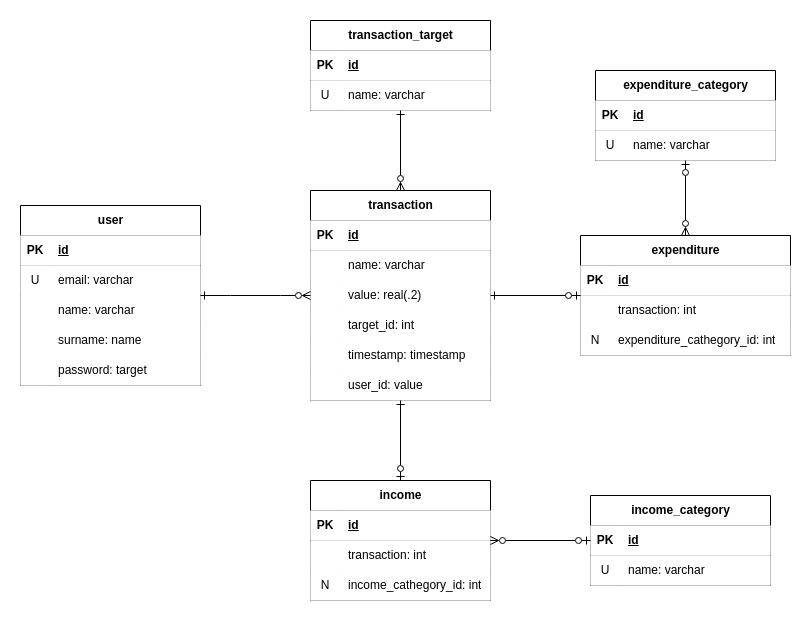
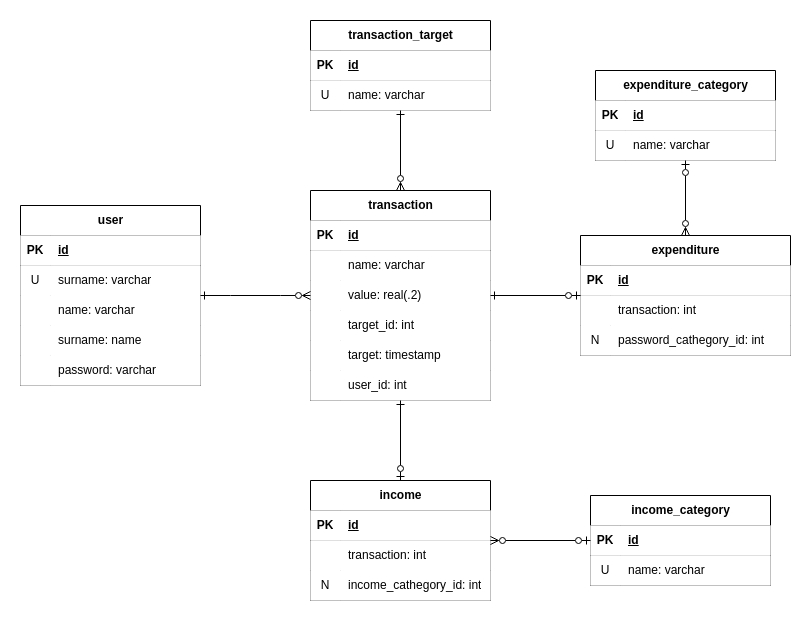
  <mxCell id="0" />
  <mxCell id="1" parent="0" />
  <mxCell id="2" value="user" style="shape=table;startSize=30;container=1;collapsible=1;childLayout=tableLayout;fixedRows=1;rowLines=0;fontStyle=1;align=center;resizeLast=1;html=1;" vertex="1" parent="1"><mxGeometry x="20" y="205" width="180" height="180" as="geometry" /></mxCell>
  <mxCell id="3" value="" style="shape=tableRow;horizontal=0;startSize=0;swimlaneHead=0;swimlaneBody=0;collapsible=0;dropTarget=0;points=[[0,0.5],[1,0.5]];portConstraint=eastwest;top=0;left=0;right=0;bottom=1;" vertex="1" parent="2"><mxGeometry y="30" width="180" height="30" as="geometry" /></mxCell>
  <mxCell id="4" value="PK" style="shape=partialRectangle;connectable=0;top=0;left=0;bottom=0;right=0;fontStyle=1;overflow=hidden;whiteSpace=wrap;html=1;" vertex="1" parent="3"><mxGeometry width="30" height="30" as="geometry"><mxRectangle width="30" height="30" as="alternateBounds" /></mxGeometry></mxCell>
  <mxCell id="5" value="id" style="shape=partialRectangle;connectable=0;top=0;left=0;bottom=0;right=0;align=left;spacingLeft=6;fontStyle=5;overflow=hidden;whiteSpace=wrap;html=1;" vertex="1" parent="3"><mxGeometry x="30" width="150" height="30" as="geometry"><mxRectangle width="150" height="30" as="alternateBounds" /></mxGeometry></mxCell>
  <mxCell id="6" value="" style="shape=tableRow;horizontal=0;startSize=0;swimlaneHead=0;swimlaneBody=0;collapsible=0;dropTarget=0;points=[[0,0.5],[1,0.5]];portConstraint=eastwest;top=0;left=0;right=0;bottom=0;" vertex="1" parent="2"><mxGeometry y="60" width="180" height="30" as="geometry" /></mxCell>
  <mxCell id="7" value="U" style="shape=partialRectangle;connectable=0;top=0;left=0;bottom=0;right=0;editable=1;overflow=hidden;whiteSpace=wrap;html=1;" vertex="1" parent="6"><mxGeometry width="30" height="30" as="geometry"><mxRectangle width="30" height="30" as="alternateBounds" /></mxGeometry></mxCell>
- <mxCell id="8" value="email: varchar" style="shape=partialRectangle;connectable=0;top=0;left=0;bottom=0;right=0;align=left;spacingLeft=6;overflow=hidden;whiteSpace=wrap;html=1;" vertex="1" parent="6"><mxGeometry x="30" width="150" height="30" as="geometry"><mxRectangle width="150" height="30" as="alternateBounds" /></mxGeometry></mxCell>
+ <mxCell id="8" value="surname: varchar" style="shape=partialRectangle;connectable=0;top=0;left=0;bottom=0;right=0;align=left;spacingLeft=6;overflow=hidden;whiteSpace=wrap;html=1;" vertex="1" parent="6"><mxGeometry x="30" width="150" height="30" as="geometry"><mxRectangle width="150" height="30" as="alternateBounds" /></mxGeometry></mxCell>
  <mxCell id="9" value="" style="shape=tableRow;horizontal=0;startSize=0;swimlaneHead=0;swimlaneBody=0;collapsible=0;dropTarget=0;points=[[0,0.5],[1,0.5]];portConstraint=eastwest;top=0;left=0;right=0;bottom=0;" vertex="1" parent="2"><mxGeometry y="90" width="180" height="30" as="geometry" /></mxCell>
  <mxCell id="10" value="" style="shape=partialRectangle;connectable=0;top=0;left=0;bottom=0;right=0;editable=1;overflow=hidden;whiteSpace=wrap;html=1;" vertex="1" parent="9"><mxGeometry width="30" height="30" as="geometry"><mxRectangle width="30" height="30" as="alternateBounds" /></mxGeometry></mxCell>
  <mxCell id="11" value="name: varchar" style="shape=partialRectangle;connectable=0;top=0;left=0;bottom=0;right=0;align=left;spacingLeft=6;overflow=hidden;whiteSpace=wrap;html=1;" vertex="1" parent="9"><mxGeometry x="30" width="150" height="30" as="geometry"><mxRectangle width="150" height="30" as="alternateBounds" /></mxGeometry></mxCell>
  <mxCell id="12" value="" style="shape=tableRow;horizontal=0;startSize=0;swimlaneHead=0;swimlaneBody=0;collapsible=0;dropTarget=0;points=[[0,0.5],[1,0.5]];portConstraint=eastwest;top=0;left=0;right=0;bottom=0;" vertex="1" parent="2"><mxGeometry y="120" width="180" height="30" as="geometry" /></mxCell>
  <mxCell id="13" value="" style="shape=partialRectangle;connectable=0;top=0;left=0;bottom=0;right=0;editable=1;overflow=hidden;whiteSpace=wrap;html=1;" vertex="1" parent="12"><mxGeometry width="30" height="30" as="geometry"><mxRectangle width="30" height="30" as="alternateBounds" /></mxGeometry></mxCell>
  <mxCell id="14" value="surname: name" style="shape=partialRectangle;connectable=0;top=0;left=0;bottom=0;right=0;align=left;spacingLeft=6;overflow=hidden;whiteSpace=wrap;html=1;" vertex="1" parent="12"><mxGeometry x="30" width="150" height="30" as="geometry"><mxRectangle width="150" height="30" as="alternateBounds" /></mxGeometry></mxCell>
  <mxCell id="15" value="" style="shape=tableRow;horizontal=0;startSize=0;swimlaneHead=0;swimlaneBody=0;collapsible=0;dropTarget=0;points=[[0,0.5],[1,0.5]];portConstraint=eastwest;top=0;left=0;right=0;bottom=0;" vertex="1" parent="2"><mxGeometry y="150" width="180" height="30" as="geometry" /></mxCell>
  <mxCell id="16" value="" style="shape=partialRectangle;connectable=0;top=0;left=0;bottom=0;right=0;editable=1;overflow=hidden;whiteSpace=wrap;html=1;" vertex="1" parent="15"><mxGeometry width="30" height="30" as="geometry"><mxRectangle width="30" height="30" as="alternateBounds" /></mxGeometry></mxCell>
- <mxCell id="17" value="password: target" style="shape=partialRectangle;connectable=0;top=0;left=0;bottom=0;right=0;align=left;spacingLeft=6;overflow=hidden;whiteSpace=wrap;html=1;" vertex="1" parent="15"><mxGeometry x="30" width="150" height="30" as="geometry"><mxRectangle width="150" height="30" as="alternateBounds" /></mxGeometry></mxCell>
+ <mxCell id="17" value="password: varchar" style="shape=partialRectangle;connectable=0;top=0;left=0;bottom=0;right=0;align=left;spacingLeft=6;overflow=hidden;whiteSpace=wrap;html=1;" vertex="1" parent="15"><mxGeometry x="30" width="150" height="30" as="geometry"><mxRectangle width="150" height="30" as="alternateBounds" /></mxGeometry></mxCell>
  <mxCell id="18" value="transaction" style="shape=table;startSize=30;container=1;collapsible=1;childLayout=tableLayout;fixedRows=1;rowLines=0;fontStyle=1;align=center;resizeLast=1;html=1;" vertex="1" parent="1"><mxGeometry x="310" y="190" width="180" height="210" as="geometry" /></mxCell>
  <mxCell id="19" value="" style="shape=tableRow;horizontal=0;startSize=0;swimlaneHead=0;swimlaneBody=0;collapsible=0;dropTarget=0;points=[[0,0.5],[1,0.5]];portConstraint=eastwest;top=0;left=0;right=0;bottom=1;" vertex="1" parent="18"><mxGeometry y="30" width="180" height="30" as="geometry" /></mxCell>
  <mxCell id="20" value="PK" style="shape=partialRectangle;connectable=0;top=0;left=0;bottom=0;right=0;fontStyle=1;overflow=hidden;whiteSpace=wrap;html=1;" vertex="1" parent="19"><mxGeometry width="30" height="30" as="geometry"><mxRectangle width="30" height="30" as="alternateBounds" /></mxGeometry></mxCell>
  <mxCell id="21" value="id" style="shape=partialRectangle;connectable=0;top=0;left=0;bottom=0;right=0;align=left;spacingLeft=6;fontStyle=5;overflow=hidden;whiteSpace=wrap;html=1;" vertex="1" parent="19"><mxGeometry x="30" width="150" height="30" as="geometry"><mxRectangle width="150" height="30" as="alternateBounds" /></mxGeometry></mxCell>
  <mxCell id="22" value="" style="shape=tableRow;horizontal=0;startSize=0;swimlaneHead=0;swimlaneBody=0;collapsible=0;dropTarget=0;points=[[0,0.5],[1,0.5]];portConstraint=eastwest;top=0;left=0;right=0;bottom=0;" vertex="1" parent="18"><mxGeometry y="60" width="180" height="30" as="geometry" /></mxCell>
  <mxCell id="23" value="" style="shape=partialRectangle;connectable=0;top=0;left=0;bottom=0;right=0;editable=1;overflow=hidden;whiteSpace=wrap;html=1;" vertex="1" parent="22"><mxGeometry width="30" height="30" as="geometry"><mxRectangle width="30" height="30" as="alternateBounds" /></mxGeometry></mxCell>
  <mxCell id="24" value="name: varchar" style="shape=partialRectangle;connectable=0;top=0;left=0;bottom=0;right=0;align=left;spacingLeft=6;overflow=hidden;whiteSpace=wrap;html=1;" vertex="1" parent="22"><mxGeometry x="30" width="150" height="30" as="geometry"><mxRectangle width="150" height="30" as="alternateBounds" /></mxGeometry></mxCell>
  <mxCell id="25" value="" style="shape=tableRow;horizontal=0;startSize=0;swimlaneHead=0;swimlaneBody=0;collapsible=0;dropTarget=0;points=[[0,0.5],[1,0.5]];portConstraint=eastwest;top=0;left=0;right=0;bottom=0;" vertex="1" parent="18"><mxGeometry y="90" width="180" height="30" as="geometry" /></mxCell>
  <mxCell id="26" value="" style="shape=partialRectangle;connectable=0;top=0;left=0;bottom=0;right=0;editable=1;overflow=hidden;whiteSpace=wrap;html=1;" vertex="1" parent="25"><mxGeometry width="30" height="30" as="geometry"><mxRectangle width="30" height="30" as="alternateBounds" /></mxGeometry></mxCell>
  <mxCell id="27" value="value: real(.2)" style="shape=partialRectangle;connectable=0;top=0;left=0;bottom=0;right=0;align=left;spacingLeft=6;overflow=hidden;whiteSpace=wrap;html=1;" vertex="1" parent="25"><mxGeometry x="30" width="150" height="30" as="geometry"><mxRectangle width="150" height="30" as="alternateBounds" /></mxGeometry></mxCell>
  <mxCell id="28" value="" style="shape=tableRow;horizontal=0;startSize=0;swimlaneHead=0;swimlaneBody=0;collapsible=0;dropTarget=0;points=[[0,0.5],[1,0.5]];portConstraint=eastwest;top=0;left=0;right=0;bottom=0;" vertex="1" parent="18"><mxGeometry y="120" width="180" height="30" as="geometry" /></mxCell>
  <mxCell id="29" value="" style="shape=partialRectangle;connectable=0;top=0;left=0;bottom=0;right=0;editable=1;overflow=hidden;whiteSpace=wrap;html=1;" vertex="1" parent="28"><mxGeometry width="30" height="30" as="geometry"><mxRectangle width="30" height="30" as="alternateBounds" /></mxGeometry></mxCell>
  <mxCell id="30" value="target_id: int" style="shape=partialRectangle;connectable=0;top=0;left=0;bottom=0;right=0;align=left;spacingLeft=6;overflow=hidden;whiteSpace=wrap;html=1;" vertex="1" parent="28"><mxGeometry x="30" width="150" height="30" as="geometry"><mxRectangle width="150" height="30" as="alternateBounds" /></mxGeometry></mxCell>
  <mxCell id="31" value="" style="shape=tableRow;horizontal=0;startSize=0;swimlaneHead=0;swimlaneBody=0;collapsible=0;dropTarget=0;points=[[0,0.5],[1,0.5]];portConstraint=eastwest;top=0;left=0;right=0;bottom=0;" vertex="1" parent="18"><mxGeometry y="150" width="180" height="30" as="geometry" /></mxCell>
  <mxCell id="32" value="" style="shape=partialRectangle;connectable=0;top=0;left=0;bottom=0;right=0;editable=1;overflow=hidden;whiteSpace=wrap;html=1;" vertex="1" parent="31"><mxGeometry width="30" height="30" as="geometry"><mxRectangle width="30" height="30" as="alternateBounds" /></mxGeometry></mxCell>
- <mxCell id="33" value="timestamp: timestamp" style="shape=partialRectangle;connectable=0;top=0;left=0;bottom=0;right=0;align=left;spacingLeft=6;overflow=hidden;whiteSpace=wrap;html=1;" vertex="1" parent="31"><mxGeometry x="30" width="150" height="30" as="geometry"><mxRectangle width="150" height="30" as="alternateBounds" /></mxGeometry></mxCell>
+ <mxCell id="33" value="target: timestamp" style="shape=partialRectangle;connectable=0;top=0;left=0;bottom=0;right=0;align=left;spacingLeft=6;overflow=hidden;whiteSpace=wrap;html=1;" vertex="1" parent="31"><mxGeometry x="30" width="150" height="30" as="geometry"><mxRectangle width="150" height="30" as="alternateBounds" /></mxGeometry></mxCell>
  <mxCell id="34" value="" style="shape=tableRow;horizontal=0;startSize=0;swimlaneHead=0;swimlaneBody=0;collapsible=0;dropTarget=0;points=[[0,0.5],[1,0.5]];portConstraint=eastwest;top=0;left=0;right=0;bottom=0;" vertex="1" parent="18"><mxGeometry y="180" width="180" height="30" as="geometry" /></mxCell>
  <mxCell id="35" value="" style="shape=partialRectangle;connectable=0;top=0;left=0;bottom=0;right=0;editable=1;overflow=hidden;whiteSpace=wrap;html=1;" vertex="1" parent="34"><mxGeometry width="30" height="30" as="geometry"><mxRectangle width="30" height="30" as="alternateBounds" /></mxGeometry></mxCell>
- <mxCell id="36" value="user_id: value" style="shape=partialRectangle;connectable=0;top=0;left=0;bottom=0;right=0;align=left;spacingLeft=6;overflow=hidden;whiteSpace=wrap;html=1;" vertex="1" parent="34"><mxGeometry x="30" width="150" height="30" as="geometry"><mxRectangle width="150" height="30" as="alternateBounds" /></mxGeometry></mxCell>
+ <mxCell id="36" value="user_id: int" style="shape=partialRectangle;connectable=0;top=0;left=0;bottom=0;right=0;align=left;spacingLeft=6;overflow=hidden;whiteSpace=wrap;html=1;" vertex="1" parent="34"><mxGeometry x="30" width="150" height="30" as="geometry"><mxRectangle width="150" height="30" as="alternateBounds" /></mxGeometry></mxCell>
  <mxCell id="37" value="income" style="shape=table;startSize=30;container=1;collapsible=1;childLayout=tableLayout;fixedRows=1;rowLines=0;fontStyle=1;align=center;resizeLast=1;html=1;" vertex="1" parent="1"><mxGeometry x="310" y="480" width="180" height="120" as="geometry" /></mxCell>
  <mxCell id="38" value="" style="shape=tableRow;horizontal=0;startSize=0;swimlaneHead=0;swimlaneBody=0;collapsible=0;dropTarget=0;points=[[0,0.5],[1,0.5]];portConstraint=eastwest;top=0;left=0;right=0;bottom=1;" vertex="1" parent="37"><mxGeometry y="30" width="180" height="30" as="geometry" /></mxCell>
  <mxCell id="39" value="PK" style="shape=partialRectangle;connectable=0;top=0;left=0;bottom=0;right=0;fontStyle=1;overflow=hidden;whiteSpace=wrap;html=1;" vertex="1" parent="38"><mxGeometry width="30" height="30" as="geometry"><mxRectangle width="30" height="30" as="alternateBounds" /></mxGeometry></mxCell>
  <mxCell id="40" value="id" style="shape=partialRectangle;connectable=0;top=0;left=0;bottom=0;right=0;align=left;spacingLeft=6;fontStyle=5;overflow=hidden;whiteSpace=wrap;html=1;" vertex="1" parent="38"><mxGeometry x="30" width="150" height="30" as="geometry"><mxRectangle width="150" height="30" as="alternateBounds" /></mxGeometry></mxCell>
  <mxCell id="41" value="" style="shape=tableRow;horizontal=0;startSize=0;swimlaneHead=0;swimlaneBody=0;collapsible=0;dropTarget=0;points=[[0,0.5],[1,0.5]];portConstraint=eastwest;top=0;left=0;right=0;bottom=0;" vertex="1" parent="37"><mxGeometry y="60" width="180" height="30" as="geometry" /></mxCell>
  <mxCell id="42" value="" style="shape=partialRectangle;connectable=0;top=0;left=0;bottom=0;right=0;editable=1;overflow=hidden;whiteSpace=wrap;html=1;" vertex="1" parent="41"><mxGeometry width="30" height="30" as="geometry"><mxRectangle width="30" height="30" as="alternateBounds" /></mxGeometry></mxCell>
  <mxCell id="43" value="transaction: int" style="shape=partialRectangle;connectable=0;top=0;left=0;bottom=0;right=0;align=left;spacingLeft=6;overflow=hidden;whiteSpace=wrap;html=1;" vertex="1" parent="41"><mxGeometry x="30" width="150" height="30" as="geometry"><mxRectangle width="150" height="30" as="alternateBounds" /></mxGeometry></mxCell>
  <mxCell id="44" value="" style="shape=tableRow;horizontal=0;startSize=0;swimlaneHead=0;swimlaneBody=0;collapsible=0;dropTarget=0;points=[[0,0.5],[1,0.5]];portConstraint=eastwest;top=0;left=0;right=0;bottom=0;" vertex="1" parent="37"><mxGeometry y="90" width="180" height="30" as="geometry" /></mxCell>
  <mxCell id="45" value="N" style="shape=partialRectangle;connectable=0;top=0;left=0;bottom=0;right=0;editable=1;overflow=hidden;whiteSpace=wrap;html=1;" vertex="1" parent="44"><mxGeometry width="30" height="30" as="geometry"><mxRectangle width="30" height="30" as="alternateBounds" /></mxGeometry></mxCell>
  <mxCell id="46" value="income_cathegory_id: int" style="shape=partialRectangle;connectable=0;top=0;left=0;bottom=0;right=0;align=left;spacingLeft=6;overflow=hidden;whiteSpace=wrap;html=1;" vertex="1" parent="44"><mxGeometry x="30" width="150" height="30" as="geometry"><mxRectangle width="150" height="30" as="alternateBounds" /></mxGeometry></mxCell>
  <mxCell id="47" value="expenditure" style="shape=table;startSize=30;container=1;collapsible=1;childLayout=tableLayout;fixedRows=1;rowLines=0;fontStyle=1;align=center;resizeLast=1;html=1;" vertex="1" parent="1"><mxGeometry x="580" y="235" width="210" height="120" as="geometry" /></mxCell>
  <mxCell id="48" value="" style="shape=tableRow;horizontal=0;startSize=0;swimlaneHead=0;swimlaneBody=0;collapsible=0;dropTarget=0;points=[[0,0.5],[1,0.5]];portConstraint=eastwest;top=0;left=0;right=0;bottom=1;" vertex="1" parent="47"><mxGeometry y="30" width="210" height="30" as="geometry" /></mxCell>
  <mxCell id="49" value="PK" style="shape=partialRectangle;connectable=0;top=0;left=0;bottom=0;right=0;fontStyle=1;overflow=hidden;whiteSpace=wrap;html=1;" vertex="1" parent="48"><mxGeometry width="30" height="30" as="geometry"><mxRectangle width="30" height="30" as="alternateBounds" /></mxGeometry></mxCell>
  <mxCell id="50" value="id" style="shape=partialRectangle;connectable=0;top=0;left=0;bottom=0;right=0;align=left;spacingLeft=6;fontStyle=5;overflow=hidden;whiteSpace=wrap;html=1;" vertex="1" parent="48"><mxGeometry x="30" width="180" height="30" as="geometry"><mxRectangle width="180" height="30" as="alternateBounds" /></mxGeometry></mxCell>
  <mxCell id="51" value="" style="shape=tableRow;horizontal=0;startSize=0;swimlaneHead=0;swimlaneBody=0;collapsible=0;dropTarget=0;points=[[0,0.5],[1,0.5]];portConstraint=eastwest;top=0;left=0;right=0;bottom=0;" vertex="1" parent="47"><mxGeometry y="60" width="210" height="30" as="geometry" /></mxCell>
  <mxCell id="52" value="" style="shape=partialRectangle;connectable=0;top=0;left=0;bottom=0;right=0;editable=1;overflow=hidden;whiteSpace=wrap;html=1;" vertex="1" parent="51"><mxGeometry width="30" height="30" as="geometry"><mxRectangle width="30" height="30" as="alternateBounds" /></mxGeometry></mxCell>
  <mxCell id="53" value="transaction: int" style="shape=partialRectangle;connectable=0;top=0;left=0;bottom=0;right=0;align=left;spacingLeft=6;overflow=hidden;whiteSpace=wrap;html=1;" vertex="1" parent="51"><mxGeometry x="30" width="180" height="30" as="geometry"><mxRectangle width="180" height="30" as="alternateBounds" /></mxGeometry></mxCell>
  <mxCell id="54" value="" style="shape=tableRow;horizontal=0;startSize=0;swimlaneHead=0;swimlaneBody=0;collapsible=0;dropTarget=0;points=[[0,0.5],[1,0.5]];portConstraint=eastwest;top=0;left=0;right=0;bottom=0;" vertex="1" parent="47"><mxGeometry y="90" width="210" height="30" as="geometry" /></mxCell>
  <mxCell id="55" value="N" style="shape=partialRectangle;connectable=0;top=0;left=0;bottom=0;right=0;editable=1;overflow=hidden;whiteSpace=wrap;html=1;" vertex="1" parent="54"><mxGeometry width="30" height="30" as="geometry"><mxRectangle width="30" height="30" as="alternateBounds" /></mxGeometry></mxCell>
- <mxCell id="56" value="expenditure_cathegory_id: int" style="shape=partialRectangle;connectable=0;top=0;left=0;bottom=0;right=0;align=left;spacingLeft=6;overflow=hidden;whiteSpace=wrap;html=1;" vertex="1" parent="54"><mxGeometry x="30" width="180" height="30" as="geometry"><mxRectangle width="180" height="30" as="alternateBounds" /></mxGeometry></mxCell>
+ <mxCell id="56" value="password_cathegory_id: int" style="shape=partialRectangle;connectable=0;top=0;left=0;bottom=0;right=0;align=left;spacingLeft=6;overflow=hidden;whiteSpace=wrap;html=1;" vertex="1" parent="54"><mxGeometry x="30" width="180" height="30" as="geometry"><mxRectangle width="180" height="30" as="alternateBounds" /></mxGeometry></mxCell>
  <mxCell id="57" value="" style="edgeStyle=entityRelationEdgeStyle;fontSize=12;html=1;endArrow=ERzeroToMany;rounded=0;startArrow=ERone;startFill=0;endFill=0;" edge="1" parent="1" source="2" target="18"><mxGeometry width="100" height="100" relative="1" as="geometry"><mxPoint x="110" y="550" as="sourcePoint" /><mxPoint x="210" y="450" as="targetPoint" /></mxGeometry></mxCell>
  <mxCell id="58" value="" style="endArrow=ERzeroToOne;html=1;rounded=0;startArrow=ERone;startFill=0;endFill=0;" edge="1" parent="1" source="18" target="37"><mxGeometry width="50" height="50" relative="1" as="geometry"><mxPoint x="130" y="530" as="sourcePoint" /><mxPoint x="180" y="480" as="targetPoint" /></mxGeometry></mxCell>
  <mxCell id="59" value="" style="endArrow=ERzeroToOne;html=1;rounded=0;startArrow=ERone;startFill=0;endFill=0;" edge="1" parent="1" source="18" target="47"><mxGeometry width="50" height="50" relative="1" as="geometry"><mxPoint x="410" y="410" as="sourcePoint" /><mxPoint x="410" y="530" as="targetPoint" /></mxGeometry></mxCell>
  <mxCell id="60" value="income_category" style="shape=table;startSize=30;container=1;collapsible=1;childLayout=tableLayout;fixedRows=1;rowLines=0;fontStyle=1;align=center;resizeLast=1;html=1;" vertex="1" parent="1"><mxGeometry x="590" y="495" width="180" height="90" as="geometry" /></mxCell>
  <mxCell id="61" value="" style="shape=tableRow;horizontal=0;startSize=0;swimlaneHead=0;swimlaneBody=0;collapsible=0;dropTarget=0;points=[[0,0.5],[1,0.5]];portConstraint=eastwest;top=0;left=0;right=0;bottom=1;" vertex="1" parent="60"><mxGeometry y="30" width="180" height="30" as="geometry" /></mxCell>
  <mxCell id="62" value="PK" style="shape=partialRectangle;connectable=0;top=0;left=0;bottom=0;right=0;fontStyle=1;overflow=hidden;whiteSpace=wrap;html=1;" vertex="1" parent="61"><mxGeometry width="30" height="30" as="geometry"><mxRectangle width="30" height="30" as="alternateBounds" /></mxGeometry></mxCell>
  <mxCell id="63" value="id" style="shape=partialRectangle;connectable=0;top=0;left=0;bottom=0;right=0;align=left;spacingLeft=6;fontStyle=5;overflow=hidden;whiteSpace=wrap;html=1;" vertex="1" parent="61"><mxGeometry x="30" width="150" height="30" as="geometry"><mxRectangle width="150" height="30" as="alternateBounds" /></mxGeometry></mxCell>
  <mxCell id="64" value="" style="shape=tableRow;horizontal=0;startSize=0;swimlaneHead=0;swimlaneBody=0;collapsible=0;dropTarget=0;points=[[0,0.5],[1,0.5]];portConstraint=eastwest;top=0;left=0;right=0;bottom=0;" vertex="1" parent="60"><mxGeometry y="60" width="180" height="30" as="geometry" /></mxCell>
  <mxCell id="65" value="U" style="shape=partialRectangle;connectable=0;top=0;left=0;bottom=0;right=0;editable=1;overflow=hidden;whiteSpace=wrap;html=1;" vertex="1" parent="64"><mxGeometry width="30" height="30" as="geometry"><mxRectangle width="30" height="30" as="alternateBounds" /></mxGeometry></mxCell>
  <mxCell id="66" value="name: varchar" style="shape=partialRectangle;connectable=0;top=0;left=0;bottom=0;right=0;align=left;spacingLeft=6;overflow=hidden;whiteSpace=wrap;html=1;" vertex="1" parent="64"><mxGeometry x="30" width="150" height="30" as="geometry"><mxRectangle width="150" height="30" as="alternateBounds" /></mxGeometry></mxCell>
  <mxCell id="67" value="" style="endArrow=ERzeroToOne;html=1;rounded=0;startArrow=ERzeroToMany;startFill=0;endFill=0;" edge="1" parent="1" source="37" target="60"><mxGeometry width="50" height="50" relative="1" as="geometry"><mxPoint x="400" y="540" as="sourcePoint" /><mxPoint x="450" y="490" as="targetPoint" /></mxGeometry></mxCell>
  <mxCell id="68" value="expenditure_category" style="shape=table;startSize=30;container=1;collapsible=1;childLayout=tableLayout;fixedRows=1;rowLines=0;fontStyle=1;align=center;resizeLast=1;html=1;" vertex="1" parent="1"><mxGeometry x="595" y="70" width="180" height="90" as="geometry" /></mxCell>
  <mxCell id="69" value="" style="shape=tableRow;horizontal=0;startSize=0;swimlaneHead=0;swimlaneBody=0;collapsible=0;dropTarget=0;points=[[0,0.5],[1,0.5]];portConstraint=eastwest;top=0;left=0;right=0;bottom=1;" vertex="1" parent="68"><mxGeometry y="30" width="180" height="30" as="geometry" /></mxCell>
  <mxCell id="70" value="PK" style="shape=partialRectangle;connectable=0;top=0;left=0;bottom=0;right=0;fontStyle=1;overflow=hidden;whiteSpace=wrap;html=1;" vertex="1" parent="69"><mxGeometry width="30" height="30" as="geometry"><mxRectangle width="30" height="30" as="alternateBounds" /></mxGeometry></mxCell>
  <mxCell id="71" value="id" style="shape=partialRectangle;connectable=0;top=0;left=0;bottom=0;right=0;align=left;spacingLeft=6;fontStyle=5;overflow=hidden;whiteSpace=wrap;html=1;" vertex="1" parent="69"><mxGeometry x="30" width="150" height="30" as="geometry"><mxRectangle width="150" height="30" as="alternateBounds" /></mxGeometry></mxCell>
  <mxCell id="72" value="" style="shape=tableRow;horizontal=0;startSize=0;swimlaneHead=0;swimlaneBody=0;collapsible=0;dropTarget=0;points=[[0,0.5],[1,0.5]];portConstraint=eastwest;top=0;left=0;right=0;bottom=0;" vertex="1" parent="68"><mxGeometry y="60" width="180" height="30" as="geometry" /></mxCell>
  <mxCell id="73" value="U" style="shape=partialRectangle;connectable=0;top=0;left=0;bottom=0;right=0;editable=1;overflow=hidden;whiteSpace=wrap;html=1;" vertex="1" parent="72"><mxGeometry width="30" height="30" as="geometry"><mxRectangle width="30" height="30" as="alternateBounds" /></mxGeometry></mxCell>
  <mxCell id="74" value="name: varchar" style="shape=partialRectangle;connectable=0;top=0;left=0;bottom=0;right=0;align=left;spacingLeft=6;overflow=hidden;whiteSpace=wrap;html=1;" vertex="1" parent="72"><mxGeometry x="30" width="150" height="30" as="geometry"><mxRectangle width="150" height="30" as="alternateBounds" /></mxGeometry></mxCell>
  <mxCell id="75" value="" style="endArrow=ERzeroToOne;html=1;rounded=0;startArrow=ERzeroToMany;startFill=0;endFill=0;" edge="1" parent="1" source="47" target="68"><mxGeometry width="50" height="50" relative="1" as="geometry"><mxPoint x="500" y="550" as="sourcePoint" /><mxPoint x="600" y="550" as="targetPoint" /></mxGeometry></mxCell>
  <mxCell id="76" value="transaction_target" style="shape=table;startSize=30;container=1;collapsible=1;childLayout=tableLayout;fixedRows=1;rowLines=0;fontStyle=1;align=center;resizeLast=1;html=1;" vertex="1" parent="1"><mxGeometry x="310" y="20" width="180" height="90" as="geometry" /></mxCell>
  <mxCell id="77" value="" style="shape=tableRow;horizontal=0;startSize=0;swimlaneHead=0;swimlaneBody=0;collapsible=0;dropTarget=0;points=[[0,0.5],[1,0.5]];portConstraint=eastwest;top=0;left=0;right=0;bottom=1;" vertex="1" parent="76"><mxGeometry y="30" width="180" height="30" as="geometry" /></mxCell>
  <mxCell id="78" value="PK" style="shape=partialRectangle;connectable=0;top=0;left=0;bottom=0;right=0;fontStyle=1;overflow=hidden;whiteSpace=wrap;html=1;" vertex="1" parent="77"><mxGeometry width="30" height="30" as="geometry"><mxRectangle width="30" height="30" as="alternateBounds" /></mxGeometry></mxCell>
  <mxCell id="79" value="id" style="shape=partialRectangle;connectable=0;top=0;left=0;bottom=0;right=0;align=left;spacingLeft=6;fontStyle=5;overflow=hidden;whiteSpace=wrap;html=1;" vertex="1" parent="77"><mxGeometry x="30" width="150" height="30" as="geometry"><mxRectangle width="150" height="30" as="alternateBounds" /></mxGeometry></mxCell>
  <mxCell id="80" value="" style="shape=tableRow;horizontal=0;startSize=0;swimlaneHead=0;swimlaneBody=0;collapsible=0;dropTarget=0;points=[[0,0.5],[1,0.5]];portConstraint=eastwest;top=0;left=0;right=0;bottom=0;" vertex="1" parent="76"><mxGeometry y="60" width="180" height="30" as="geometry" /></mxCell>
  <mxCell id="81" value="U" style="shape=partialRectangle;connectable=0;top=0;left=0;bottom=0;right=0;editable=1;overflow=hidden;whiteSpace=wrap;html=1;" vertex="1" parent="80"><mxGeometry width="30" height="30" as="geometry"><mxRectangle width="30" height="30" as="alternateBounds" /></mxGeometry></mxCell>
  <mxCell id="82" value="name: varchar" style="shape=partialRectangle;connectable=0;top=0;left=0;bottom=0;right=0;align=left;spacingLeft=6;overflow=hidden;whiteSpace=wrap;html=1;" vertex="1" parent="80"><mxGeometry x="30" width="150" height="30" as="geometry"><mxRectangle width="150" height="30" as="alternateBounds" /></mxGeometry></mxCell>
  <mxCell id="83" value="" style="endArrow=ERone;html=1;rounded=0;endFill=0;startArrow=ERzeroToMany;startFill=0;" edge="1" parent="1" source="18" target="76"><mxGeometry width="50" height="50" relative="1" as="geometry"><mxPoint x="390" y="400" as="sourcePoint" /><mxPoint x="440" y="350" as="targetPoint" /></mxGeometry></mxCell>
